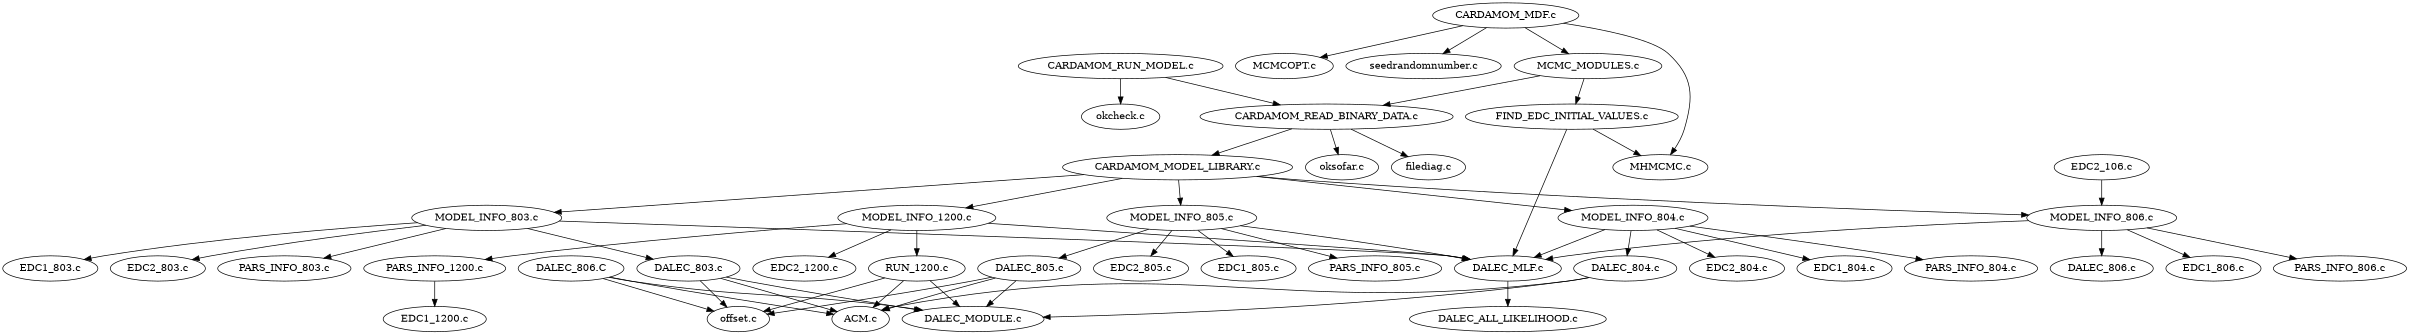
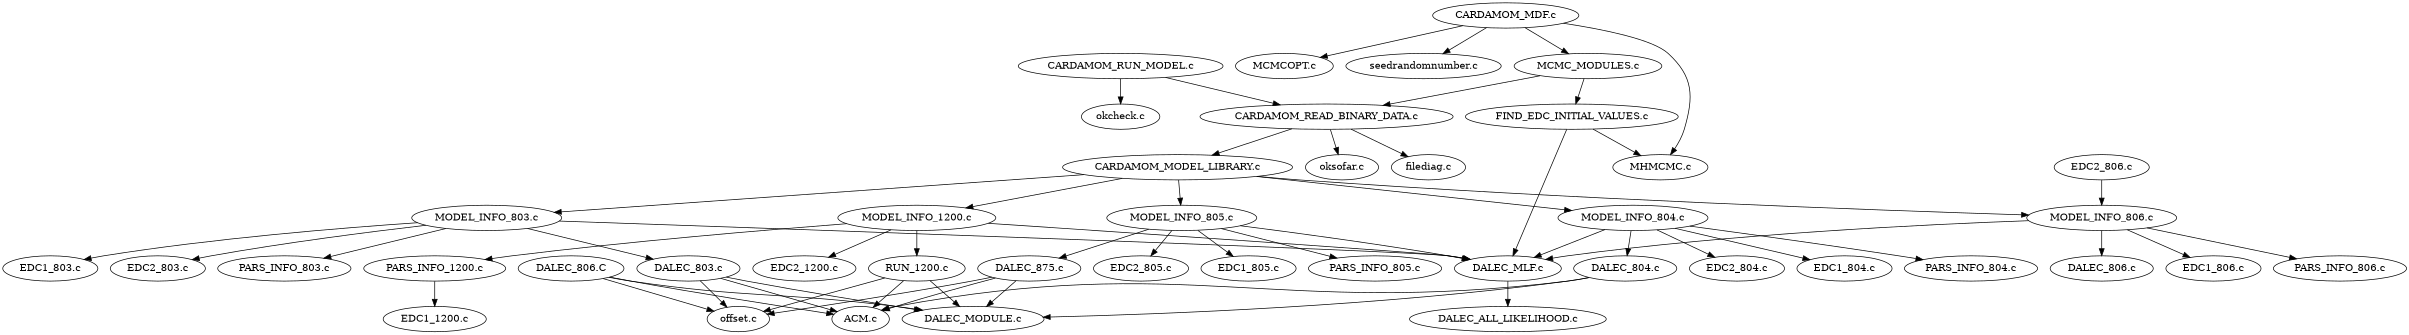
  digraph {
    clusterrank=local
    fontname=Helvetica
    fontsize=16
    "CARDAMOM_MDF.c"
    "MHMCMC.c"
    "MCMC_MODULES.c"
    "MCMCOPT.c"
    "seedrandomnumber.c"
    "CARDAMOM_READ_BINARY_DATA.c"
    "FIND_EDC_INITIAL_VALUES.c"
    "MODEL_INFO_804.c"
    "EDC2_804.c"
    "DALEC_804.c"
    "EDC1_804.c"
    "DALEC_MLF.c"
    "PARS_INFO_804.c"
    "ACM.c"
    "DALEC_MODULE.c"
    "DALEC_ALL_LIKELIHOOD.c"
    "CARDAMOM_RUN_MODEL.c"
    "okcheck.c"
    "CARDAMOM_MODEL_LIBRARY.c"
    "oksofar.c"
    "filediag.c"
    "MODEL_INFO_806.c"
    "MODEL_INFO_803.c"
    "MODEL_INFO_1200.c"
    "MODEL_INFO_805.c"
    n26 [label="RUN_1200.c"]
    "offset.c"
    "EDC1_806.c"
    "PARS_INFO_806.c"
    "DALEC_806.c"
-   "EDC2_806.c" [label="EDC2_106.c"]
+   "EDC2_806.c"
    "PARS_INFO_803.c"
    "DALEC_803.c"
    "EDC1_803.c"
    "EDC2_803.c"
    "PARS_INFO_1200.c"
    "EDC2_1200.c"
    "PARS_INFO_805.c"
    "EDC2_805.c"
-   "DALEC_805.c"
+   "DALEC_805.c" [label="DALEC_875.c"]
    "EDC1_805.c"
    "EDC1_1200.c"
    "DALEC_806.C"
    "CARDAMOM_MDF.c" -> "MHMCMC.c"
    "CARDAMOM_MDF.c" -> "MCMC_MODULES.c"
    "CARDAMOM_MDF.c" -> "MCMCOPT.c"
    "CARDAMOM_MDF.c" -> "seedrandomnumber.c"
    "MCMC_MODULES.c" -> "CARDAMOM_READ_BINARY_DATA.c"
    "MCMC_MODULES.c" -> "FIND_EDC_INITIAL_VALUES.c"
    "CARDAMOM_READ_BINARY_DATA.c" -> "CARDAMOM_MODEL_LIBRARY.c"
    "CARDAMOM_READ_BINARY_DATA.c" -> "oksofar.c"
    "CARDAMOM_READ_BINARY_DATA.c" -> "filediag.c"
    "FIND_EDC_INITIAL_VALUES.c" -> "MHMCMC.c"
    "FIND_EDC_INITIAL_VALUES.c" -> "DALEC_MLF.c"
    "MODEL_INFO_804.c" -> "EDC2_804.c"
    "MODEL_INFO_804.c" -> "DALEC_804.c"
    "MODEL_INFO_804.c" -> "EDC1_804.c"
    "MODEL_INFO_804.c" -> "DALEC_MLF.c"
    "MODEL_INFO_804.c" -> "PARS_INFO_804.c"
    "DALEC_804.c" -> "ACM.c"
    "DALEC_804.c" -> "DALEC_MODULE.c"
    "DALEC_MLF.c" -> "DALEC_ALL_LIKELIHOOD.c"
    "CARDAMOM_RUN_MODEL.c" -> "CARDAMOM_READ_BINARY_DATA.c"
    "CARDAMOM_RUN_MODEL.c" -> "okcheck.c"
    "CARDAMOM_MODEL_LIBRARY.c" -> "MODEL_INFO_804.c"
    "CARDAMOM_MODEL_LIBRARY.c" -> "MODEL_INFO_806.c"
    "CARDAMOM_MODEL_LIBRARY.c" -> "MODEL_INFO_803.c"
    "CARDAMOM_MODEL_LIBRARY.c" -> "MODEL_INFO_1200.c"
    "CARDAMOM_MODEL_LIBRARY.c" -> "MODEL_INFO_805.c"
    "MODEL_INFO_806.c" -> "DALEC_MLF.c"
    "MODEL_INFO_806.c" -> "EDC1_806.c"
    "MODEL_INFO_806.c" -> "PARS_INFO_806.c"
    "MODEL_INFO_806.c" -> "DALEC_806.c"
    "MODEL_INFO_803.c" -> "DALEC_MLF.c"
    "MODEL_INFO_803.c" -> "PARS_INFO_803.c"
    "MODEL_INFO_803.c" -> "DALEC_803.c"
    "MODEL_INFO_803.c" -> "EDC1_803.c"
    "MODEL_INFO_803.c" -> "EDC2_803.c"
    "MODEL_INFO_1200.c" -> "DALEC_MLF.c"
    "MODEL_INFO_1200.c" -> n26
    "MODEL_INFO_1200.c" -> "PARS_INFO_1200.c"
    "MODEL_INFO_1200.c" -> "EDC2_1200.c"
    "MODEL_INFO_805.c" -> "DALEC_MLF.c"
    "MODEL_INFO_805.c" -> "PARS_INFO_805.c"
    "MODEL_INFO_805.c" -> "EDC2_805.c"
    "MODEL_INFO_805.c" -> "DALEC_805.c"
    "MODEL_INFO_805.c" -> "EDC1_805.c"
    n26 -> "ACM.c"
    n26 -> "DALEC_MODULE.c"
    n26 -> "offset.c"
    "EDC2_806.c" -> "MODEL_INFO_806.c"
    "DALEC_803.c" -> "ACM.c"
    "DALEC_803.c" -> "DALEC_MODULE.c"
    "DALEC_803.c" -> "offset.c"
    "PARS_INFO_1200.c" -> "EDC1_1200.c"
    "DALEC_805.c" -> "ACM.c"
    "DALEC_805.c" -> "DALEC_MODULE.c"
    "DALEC_805.c" -> "offset.c"
    "DALEC_806.C" -> "ACM.c"
    "DALEC_806.C" -> "DALEC_MODULE.c"
    "DALEC_806.C" -> "offset.c"
  }
